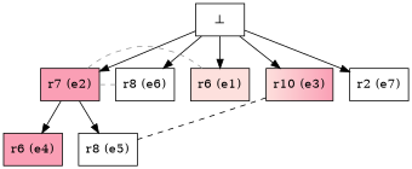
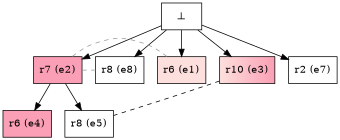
  digraph {
    node [color=black fillcolor=white shape=box style=filled]
    n1 [fillcolor="#fa9fb5" label="r7 (e2)"]
    n2 [fillcolor="#fa9fb5" label="r6 (e4)"]
    n3 [label="r8 (e5)"]
-   n4 [label="r8 (e6)"]
+   n4 [label="r8 (e8)"]
    n5 [label="⊥" color=""]
    n6 [fillcolor="#fde0dd" label="r6 (e1)"]
    n7 [fillcolor="#fde0dd:#fa9fb5" label="r10 (e3)"]
    n8 [label="r2 (e7)"]
    n1 -> n2
    n1 -> n3
    n1 -> n4 [arrowhead=none color=gray60 constraint=false style=dashed]
    n5 -> n1
    n5 -> n4
    n5 -> n6
    n5 -> n7
    n5 -> n8
    n6 -> n1 [arrowhead=none color=gray60 constraint=false style=dashed]
    n7 -> n3 [arrowhead=none color=black constraint=false style=dashed]
  }
